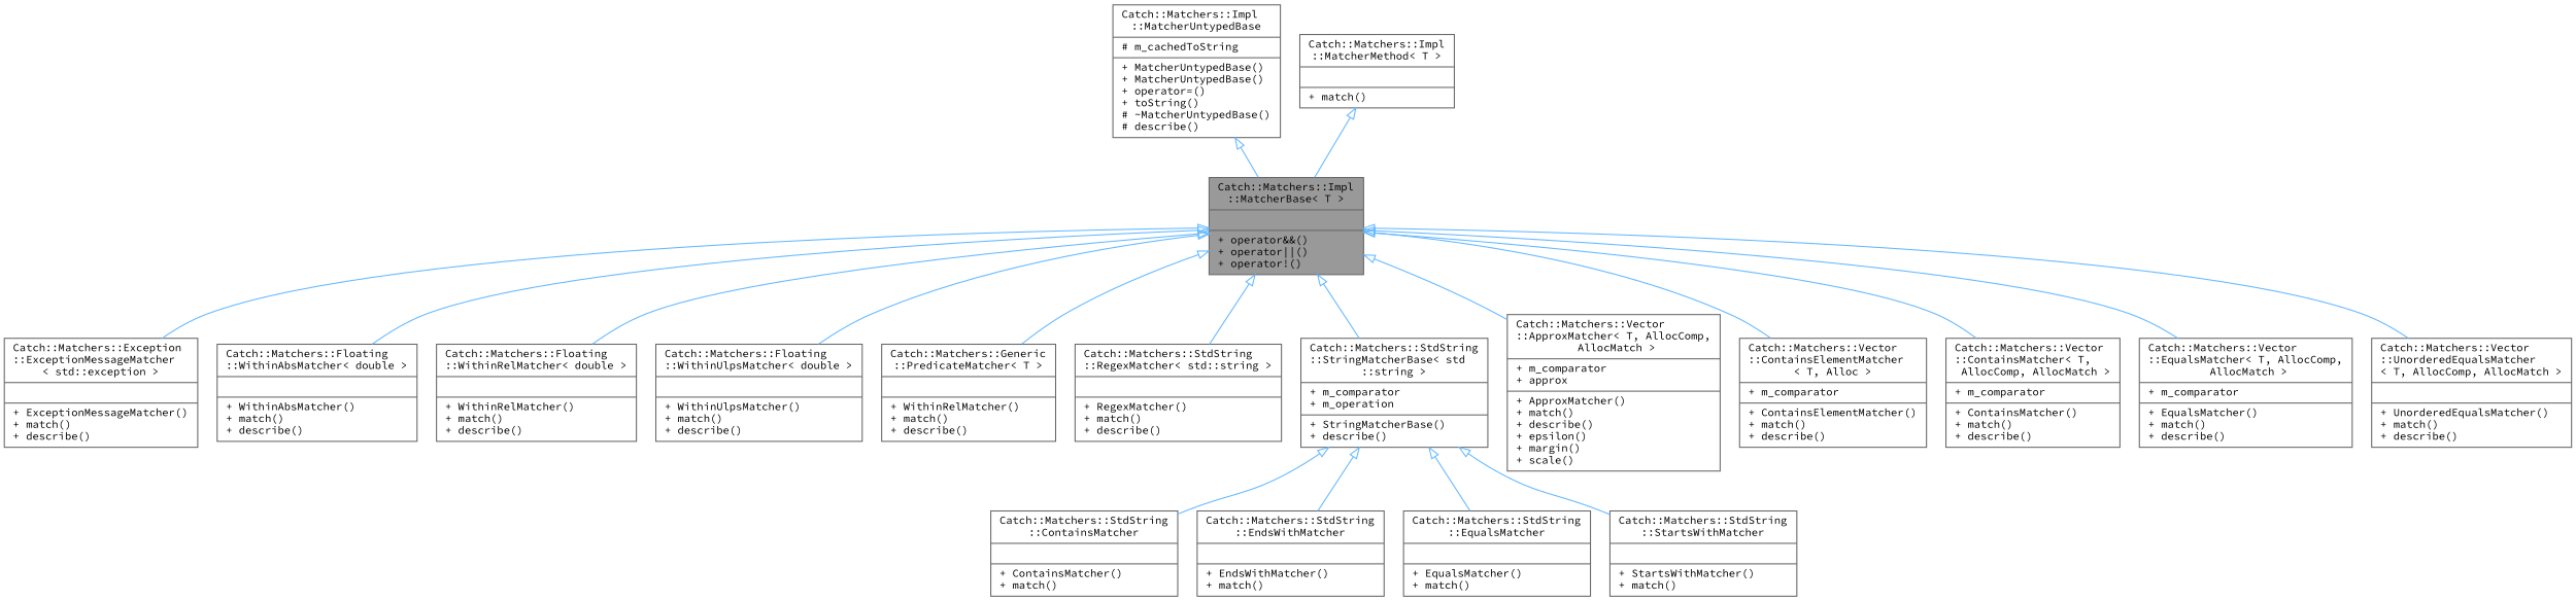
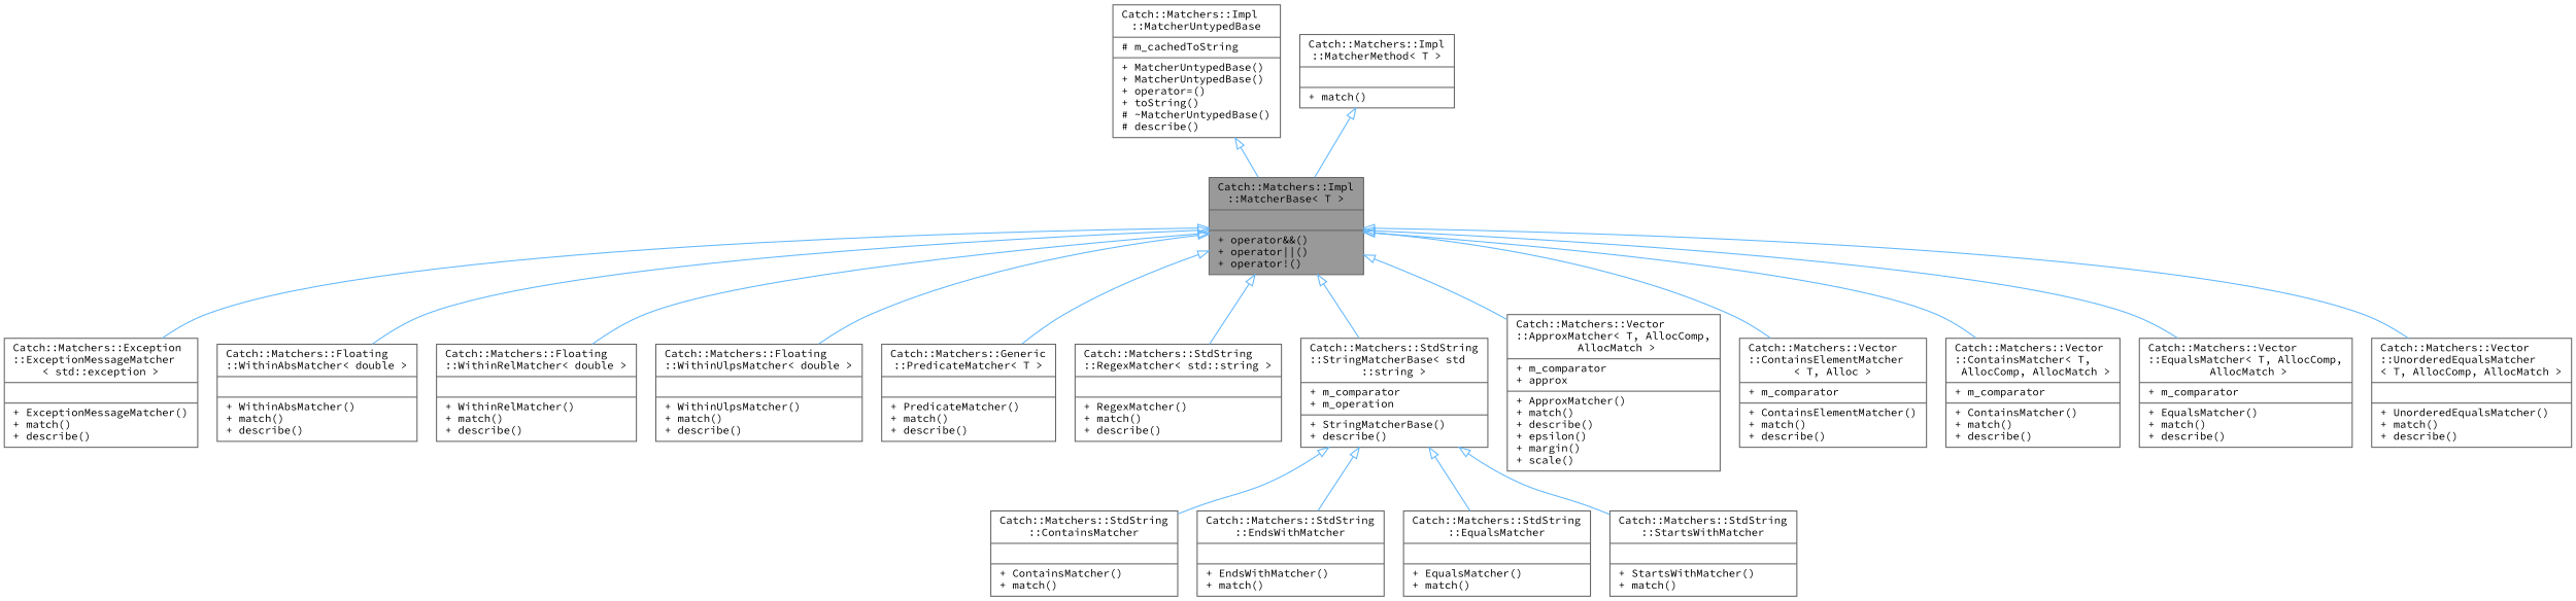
  digraph {
    fontname="Source Code Pro"
    node [color=gray40 fillcolor=white fontname="Source Code Pro" fontsize=10 shape=record style=filled]
    edge [arrowtail=onormal color=steelblue1 dir=back fontname="Source Code Pro" fontsize=10 labelfontname=Helvetica labelfontsize=10 style=solid]
    n1 [fillcolor=grey60 fontcolor=black height=0.2 label="{Catch::Matchers::Impl\l::MatcherBase\< T \>\n||+ operator&&()\l+ operator\|\|()\l+ operator!()\l}" width=0.4]
    n2 [height=0.2 label="{Catch::Matchers::Exception\l::ExceptionMessageMatcher\l\< std::exception \>\n||+ ExceptionMessageMatcher()\l+ match()\l+ describe()\l}" width=0.4]
    n3 [height=0.2 label="{Catch::Matchers::Floating\l::WithinAbsMatcher\< double \>\n||+ WithinAbsMatcher()\l+ match()\l+ describe()\l}" width=0.4]
    n4 [height=0.2 label="{Catch::Matchers::Floating\l::WithinRelMatcher\< double \>\n||+ WithinRelMatcher()\l+ match()\l+ describe()\l}" width=0.4]
    n5 [height=0.2 label="{Catch::Matchers::Floating\l::WithinUlpsMatcher\< double \>\n||+ WithinUlpsMatcher()\l+ match()\l+ describe()\l}" width=0.4]
-   n6 [height=0.2 label="{Catch::Matchers::Generic\l::PredicateMatcher\< T \>\n||+ WithinRelMatcher()\l+ match()\l+ describe()\l}" width=0.4]
+   n6 [height=0.2 label="{Catch::Matchers::Generic\l::PredicateMatcher\< T \>\n||+ PredicateMatcher()\l+ match()\l+ describe()\l}" width=0.4]
    n7 [height=0.2 label="{Catch::Matchers::StdString\l::RegexMatcher\< std::string \>\n||+ RegexMatcher()\l+ match()\l+ describe()\l}" width=0.4]
    n8 [height=0.2 label="{Catch::Matchers::StdString\l::StringMatcherBase\< std\l::string \>\n|+ m_comparator\l+ m_operation\l|+ StringMatcherBase()\l+ describe()\l}" width=0.4]
    n9 [height=0.2 label="{Catch::Matchers::Vector\l::ApproxMatcher\< T, AllocComp,\l AllocMatch \>\n|+ m_comparator\l+ approx\l|+ ApproxMatcher()\l+ match()\l+ describe()\l+ epsilon()\l+ margin()\l+ scale()\l}" width=0.4]
    n10 [height=0.2 label="{Catch::Matchers::Vector\l::ContainsElementMatcher\l\< T, Alloc \>\n|+ m_comparator\l|+ ContainsElementMatcher()\l+ match()\l+ describe()\l}" width=0.4]
    n11 [height=0.2 label="{Catch::Matchers::Vector\l::ContainsMatcher\< T,\l AllocComp, AllocMatch \>\n|+ m_comparator\l|+ ContainsMatcher()\l+ match()\l+ describe()\l}" width=0.4]
    n12 [height=0.2 label="{Catch::Matchers::Vector\l::EqualsMatcher\< T, AllocComp,\l AllocMatch \>\n|+ m_comparator\l|+ EqualsMatcher()\l+ match()\l+ describe()\l}" width=0.4]
    n13 [height=0.2 label="{Catch::Matchers::Vector\l::UnorderedEqualsMatcher\l\< T, AllocComp, AllocMatch \>\n||+ UnorderedEqualsMatcher()\l+ match()\l+ describe()\l}" width=0.4]
    n14 [height=0.2 label="{Catch::Matchers::Impl\l::MatcherUntypedBase\n|# m_cachedToString\l|+ MatcherUntypedBase()\l+ MatcherUntypedBase()\l+ operator=()\l+ toString()\l# ~MatcherUntypedBase()\l# describe()\l}" width=0.4]
    n15 [height=0.2 label="{Catch::Matchers::Impl\l::MatcherMethod\< T \>\n||+ match()\l}" width=0.4]
    n16 [height=0.2 label="{Catch::Matchers::StdString\l::ContainsMatcher\n||+ ContainsMatcher()\l+ match()\l}" width=0.4]
    n17 [height=0.2 label="{Catch::Matchers::StdString\l::EndsWithMatcher\n||+ EndsWithMatcher()\l+ match()\l}" width=0.4]
    n18 [height=0.2 label="{Catch::Matchers::StdString\l::EqualsMatcher\n||+ EqualsMatcher()\l+ match()\l}" width=0.4]
    n19 [height=0.2 label="{Catch::Matchers::StdString\l::StartsWithMatcher\n||+ StartsWithMatcher()\l+ match()\l}" width=0.4]
    n1 -> n2
    n1 -> n3
    n1 -> n4
    n1 -> n5
    n1 -> n6
    n1 -> n7
    n1 -> n8
    n1 -> n9
    n1 -> n10
    n1 -> n11
    n1 -> n12
    n1 -> n13
    n8 -> n16
    n8 -> n17
    n8 -> n18
    n8 -> n19
    n14 -> n1
    n15 -> n1
  }
